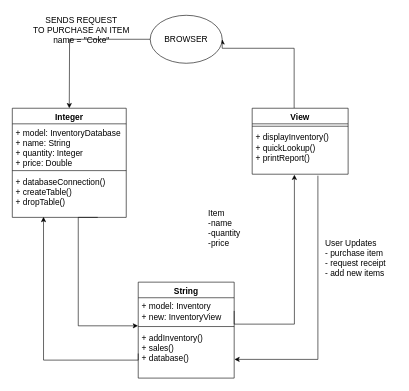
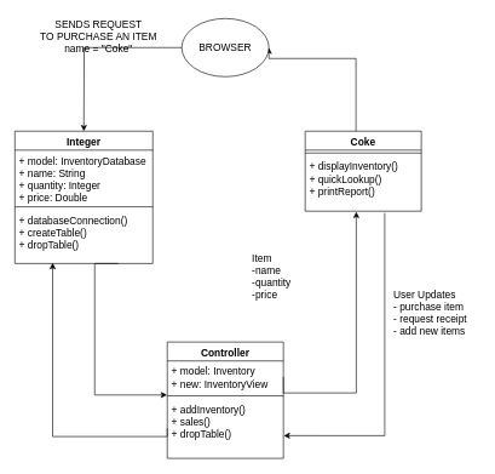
  <mxCell id="0" />
  <mxCell id="1" parent="0" />
  <mxCell id="2" style="edgeStyle=orthogonalEdgeStyle;rounded=0;orthogonalLoop=1;jettySize=auto;html=1;entryX=1;entryY=0.5;entryDx=0;entryDy=0;fontSize=14;" parent="1" target="5" edge="1"><mxGeometry relative="1" as="geometry"><Array as="points"><mxPoint x="490" y="80" /></Array><mxPoint x="490" y="180" as="sourcePoint" /></mxGeometry></mxCell>
  <mxCell id="3" value="SENDS REQUEST &lt;br style=&quot;font-size: 14px&quot;&gt;TO PURCHASE AN ITEM&lt;br style=&quot;font-size: 14px&quot;&gt;name = &quot;Coke&quot;" style="text;html=1;align=center;verticalAlign=middle;resizable=0;points=[];autosize=1;fontSize=14;" parent="1" vertex="1"><mxGeometry x="45" y="20" width="180" height="60" as="geometry" /></mxCell>
  <mxCell id="4" style="edgeStyle=orthogonalEdgeStyle;rounded=0;orthogonalLoop=1;jettySize=auto;html=1;entryX=0.5;entryY=0;entryDx=0;entryDy=0;fontSize=14;" parent="1" source="5" edge="1"><mxGeometry relative="1" as="geometry"><mxPoint x="115" y="180" as="targetPoint" /></mxGeometry></mxCell>
  <mxCell id="5" value="BROWSER" style="ellipse;whiteSpace=wrap;html=1;fontSize=14;" parent="1" vertex="1"><mxGeometry x="250" y="25" width="120" height="80" as="geometry" /></mxCell>
  <mxCell id="6" value="Item&lt;br style=&quot;font-size: 14px;&quot;&gt;-name&lt;br style=&quot;font-size: 14px&quot;&gt;-quantity&lt;br style=&quot;font-size: 14px&quot;&gt;-price" style="text;html=1;align=left;verticalAlign=middle;resizable=0;points=[];autosize=1;fontSize=14;" parent="1" vertex="1"><mxGeometry x="345" y="345" width="70" height="70" as="geometry" /></mxCell>
  <mxCell id="7" value="User Updates &lt;br style=&quot;font-size: 14px&quot;&gt;- purchase item&lt;br&gt;- request receipt&lt;br&gt;- add new items" style="text;html=1;align=left;verticalAlign=middle;resizable=0;points=[];autosize=1;fontSize=14;" parent="1" vertex="1"><mxGeometry x="540" y="395" width="120" height="70" as="geometry" /></mxCell>
  <mxCell id="8" style="edgeStyle=orthogonalEdgeStyle;rounded=0;orthogonalLoop=1;jettySize=auto;html=1;exitX=0.75;exitY=1;exitDx=0;exitDy=0;entryX=0.004;entryY=0.258;entryDx=0;entryDy=0;entryPerimeter=0;fontSize=14;" edge="1" parent="1" source="9"><mxGeometry relative="1" as="geometry"><mxPoint x="229.64" y="542.832" as="targetPoint" /><Array as="points"><mxPoint x="130" y="362" /><mxPoint x="130" y="543" /></Array></mxGeometry></mxCell>
  <mxCell id="9" value="Integer" style="swimlane;fontStyle=1;align=center;verticalAlign=top;childLayout=stackLayout;horizontal=1;startSize=26;horizontalStack=0;resizeParent=1;resizeParentMax=0;resizeLast=0;collapsible=1;marginBottom=0;fontSize=14;" vertex="1" parent="1"><mxGeometry x="20" y="180" width="190" height="182" as="geometry" /></mxCell>
  <mxCell id="10" value="+ model: InventoryDatabase&#10;+ name: String&#10;+ quantity: Integer&#10;+ price: Double&#10;" style="text;strokeColor=none;fillColor=none;align=left;verticalAlign=top;spacingLeft=4;spacingRight=4;overflow=hidden;rotatable=0;points=[[0,0.5],[1,0.5]];portConstraint=eastwest;fontSize=14;" vertex="1" parent="9"><mxGeometry y="26" width="190" height="74" as="geometry" /></mxCell>
  <mxCell id="11" value="" style="line;strokeWidth=1;fillColor=none;align=left;verticalAlign=middle;spacingTop=-1;spacingLeft=3;spacingRight=3;rotatable=0;labelPosition=right;points=[];portConstraint=eastwest;fontSize=14;" vertex="1" parent="9"><mxGeometry y="100" width="190" height="8" as="geometry" /></mxCell>
  <mxCell id="12" value="+ databaseConnection()&#10;+ createTable()&#10;+ dropTable()&#10;" style="text;strokeColor=none;fillColor=none;align=left;verticalAlign=top;spacingLeft=4;spacingRight=4;overflow=hidden;rotatable=0;points=[[0,0.5],[1,0.5]];portConstraint=eastwest;fontSize=14;" vertex="1" parent="9"><mxGeometry y="108" width="190" height="74" as="geometry" /></mxCell>
- <mxCell id="13" value="View" style="swimlane;fontStyle=1;align=center;verticalAlign=top;childLayout=stackLayout;horizontal=1;startSize=26;horizontalStack=0;resizeParent=1;resizeParentMax=0;resizeLast=0;collapsible=1;marginBottom=0;fontSize=14;" vertex="1" parent="1"><mxGeometry x="420" y="180" width="160" height="110" as="geometry" /></mxCell>
+ <mxCell id="13" value="Coke" style="swimlane;fontStyle=1;align=center;verticalAlign=top;childLayout=stackLayout;horizontal=1;startSize=26;horizontalStack=0;resizeParent=1;resizeParentMax=0;resizeLast=0;collapsible=1;marginBottom=0;fontSize=14;" vertex="1" parent="1"><mxGeometry x="420" y="180" width="160" height="110" as="geometry" /></mxCell>
  <mxCell id="14" value="" style="line;strokeWidth=1;fillColor=none;align=left;verticalAlign=middle;spacingTop=-1;spacingLeft=3;spacingRight=3;rotatable=0;labelPosition=right;points=[];portConstraint=eastwest;fontSize=14;" vertex="1" parent="13"><mxGeometry y="26" width="160" height="8" as="geometry" /></mxCell>
  <mxCell id="15" value="+ displayInventory()&#10;+ quickLookup()&#10;+ printReport()&#10;" style="text;strokeColor=none;fillColor=none;align=left;verticalAlign=top;spacingLeft=4;spacingRight=4;overflow=hidden;rotatable=0;points=[[0,0.5],[1,0.5]];portConstraint=eastwest;fontSize=14;" vertex="1" parent="13"><mxGeometry y="34" width="160" height="76" as="geometry" /></mxCell>
  <mxCell id="16" style="edgeStyle=orthogonalEdgeStyle;rounded=0;orthogonalLoop=1;jettySize=auto;html=1;exitX=0.685;exitY=1.032;exitDx=0;exitDy=0;entryX=1.009;entryY=0.796;entryDx=0;entryDy=0;entryPerimeter=0;fontSize=14;exitPerimeter=0;" edge="1" parent="1" source="15"><mxGeometry relative="1" as="geometry"><mxPoint x="390.44" y="598.784" as="targetPoint" /><Array as="points"><mxPoint x="530" y="599" /></Array></mxGeometry></mxCell>
- <mxCell id="17" value="String" style="swimlane;fontStyle=1;align=center;verticalAlign=top;childLayout=stackLayout;horizontal=1;startSize=26;horizontalStack=0;resizeParent=1;resizeParentMax=0;resizeLast=0;collapsible=1;marginBottom=0;fontSize=14;" vertex="1" parent="1"><mxGeometry x="230" y="470" width="160" height="160" as="geometry" /></mxCell>
+ <mxCell id="17" value="Controller" style="swimlane;fontStyle=1;align=center;verticalAlign=top;childLayout=stackLayout;horizontal=1;startSize=26;horizontalStack=0;resizeParent=1;resizeParentMax=0;resizeLast=0;collapsible=1;marginBottom=0;fontSize=14;" vertex="1" parent="1"><mxGeometry x="230" y="470" width="160" height="160" as="geometry" /></mxCell>
  <mxCell id="18" value="+ model: Inventory&#10;+ new: InventoryView" style="text;strokeColor=none;fillColor=none;align=left;verticalAlign=top;spacingLeft=4;spacingRight=4;overflow=hidden;rotatable=0;points=[[0,0.5],[1,0.5]];portConstraint=eastwest;fontSize=14;" vertex="1" parent="17"><mxGeometry y="26" width="160" height="44" as="geometry" /></mxCell>
  <mxCell id="19" value="" style="line;strokeWidth=1;fillColor=none;align=left;verticalAlign=middle;spacingTop=-1;spacingLeft=3;spacingRight=3;rotatable=0;labelPosition=right;points=[];portConstraint=eastwest;fontSize=14;" vertex="1" parent="17"><mxGeometry y="70" width="160" height="8" as="geometry" /></mxCell>
- <mxCell id="20" value="+ addInventory()&#10;+ sales()&#10;+ database()&#10;" style="text;strokeColor=none;fillColor=none;align=left;verticalAlign=top;spacingLeft=4;spacingRight=4;overflow=hidden;rotatable=0;points=[[0,0.5],[1,0.5]];portConstraint=eastwest;fontSize=14;" vertex="1" parent="17"><mxGeometry y="78" width="160" height="82" as="geometry" /></mxCell>
+ <mxCell id="20" value="+ addInventory()&#10;+ sales()&#10;+ dropTable()&#10;" style="text;strokeColor=none;fillColor=none;align=left;verticalAlign=top;spacingLeft=4;spacingRight=4;overflow=hidden;rotatable=0;points=[[0,0.5],[1,0.5]];portConstraint=eastwest;fontSize=14;" vertex="1" parent="17"><mxGeometry y="78" width="160" height="82" as="geometry" /></mxCell>
  <mxCell id="21" style="edgeStyle=orthogonalEdgeStyle;rounded=0;orthogonalLoop=1;jettySize=auto;html=1;exitX=0;exitY=0.5;exitDx=0;exitDy=0;entryX=0.274;entryY=0.989;entryDx=0;entryDy=0;entryPerimeter=0;fontSize=14;" edge="1" parent="1" source="20" target="12"><mxGeometry relative="1" as="geometry"><Array as="points"><mxPoint x="230" y="600" /><mxPoint x="72" y="600" /></Array></mxGeometry></mxCell>
  <mxCell id="22" style="edgeStyle=orthogonalEdgeStyle;rounded=0;orthogonalLoop=1;jettySize=auto;html=1;exitX=1;exitY=0.5;exitDx=0;exitDy=0;entryX=0.44;entryY=1.011;entryDx=0;entryDy=0;entryPerimeter=0;fontSize=14;" edge="1" parent="1" source="18" target="15"><mxGeometry relative="1" as="geometry"><Array as="points"><mxPoint x="390" y="540" /><mxPoint x="490" y="540" /></Array></mxGeometry></mxCell>
